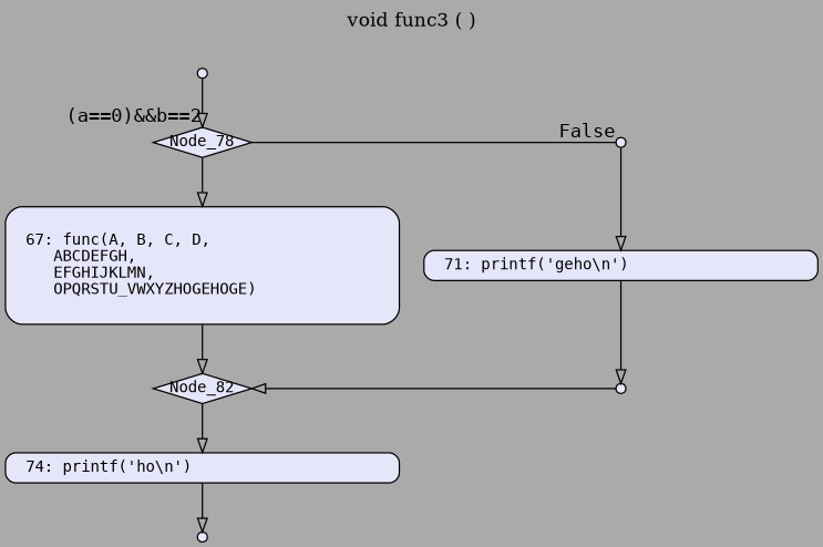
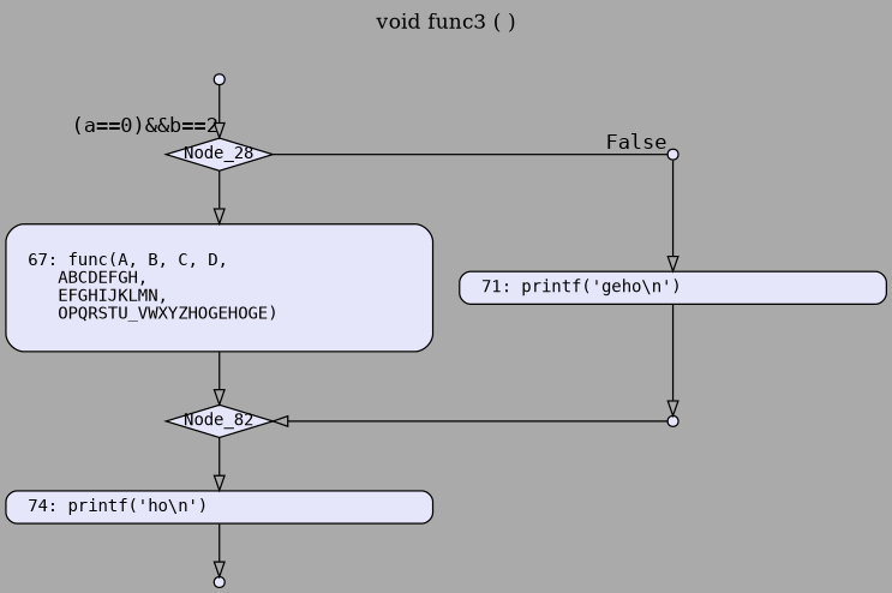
  digraph {
    bgcolor="#aaaaaa"
    label="void func3 ( )"
    labelloc=t
    splines=false
    node [color="#000000" fillcolor="#e6e6fa" fixedsize=true fontcolor="#000000" fontname=NSimSun fontsize=11 shape=point style="filled, rounded"]
    edge [fillcolor="#aaaaaa" fontcolor="#000000" fontname=NSimSun fontsize=14 weight=100]
-   Node_78 [height=0.3 shape=diamond style=filled width=1]
+   Node_78 [height=0.3 shape=diamond style=filled width=1 label=Node_28]
    Node_80 [height=0.1 width=0.1]
    Node_82 [height=0.3 shape=diamond style=filled width=1.0]
    Node_83 [height=0.1 width=0.1]
    Node_77 [height=0.1 width=0.1]
    n6 [height=1.2 label=" 67: func(A, B, C, D, \l    ABCDEFGH, \l    EFGHIJKLMN, \l    OPQRSTU_VWXYZHOGEHOGE)\l" shape=box width=4]
    n7 [height=0.3 label=" 74: printf('ho\\n')\l" shape=box width=4]
    Node_85 [height=0.1 width=0.1]
    n9 [height=0.3 label=" 71: printf('geho\\n')\l" shape=box width=4]
    subgraph sub_1 {
      rank=same
      Node_78
      Node_80
    }
    subgraph sub_2 {
      rank=same
      Node_82
      Node_83
    }
    Node_78 -> Node_80 [dir=none headlabel=" False\l" labelangle=90 labeldistance=1 labelfloat=true weight=""]
    Node_78 -> n6
    Node_80 -> n9
    Node_82 -> Node_83 [dir=back weight=""]
    Node_82 -> n7
    Node_77 -> Node_78 [headlabel=" (a==0)&&b==2\l" labelangle=-45 labeldistance=3.0 labelfloat=true]
    n6 -> Node_82
    n7 -> Node_85
    n9 -> Node_83
  }
